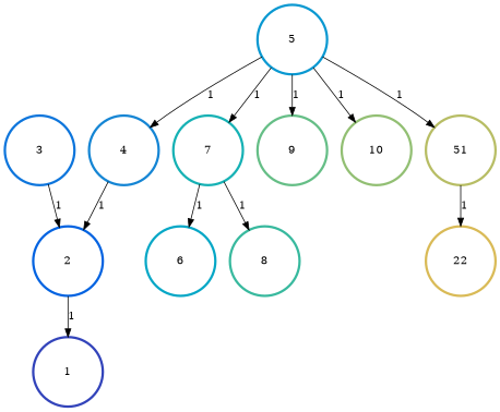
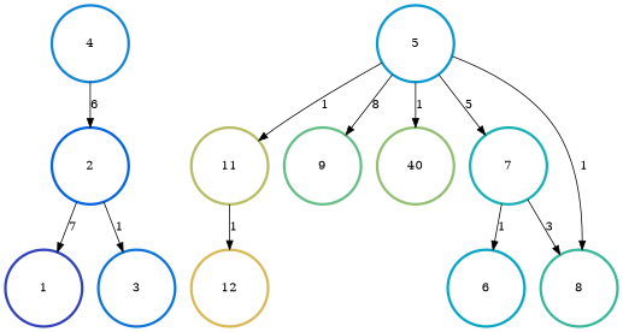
  digraph {
    rankdir=TB
    node [penwidth=3]
    edge [color=black penwidth=1]
    n1 [color="#3243BA" height=1.2 label=1 width=1.2]
    n2 [color="#0363E1" height=1.2 label=2 width=1.2]
    n3 [color="#0D75DC" height=1.2 label=3 width=1.2]
    n4 [color="#1485D4" height=1.2 label=4 width=1.2]
    n5 [color="#0998D1" height=1.2 label=5 width=1.2]
    n6 [color="#15B1B4" height=1.2 label=7 width=1.2]
    n7 [color="#65BE86" height=1.2 label=9 width=1.2]
-   n8 [color="#92BF73" height=1.2 label=10 width=1.2]
-   n9 [color="#B7BD64" height=1.2 label=51 width=1.2]
+   n8 [color="#92BF73" height=1.2 label=40 width=1.2]
+   n9 [color="#B7BD64" height=1.2 label=11 width=1.2]
    n10 [color="#06A7C6" height=1.2 label=6 width=1.2]
    n11 [color="#38B99E" height=1.2 label=8 width=1.2]
-   n12 [color="#D9BA56" height=1.2 label=22 width=1.2]
-   n2 -> n1 [label=1]
-   n3 -> n2 [label=1]
-   n4 -> n2 [label=1]
-   n5 -> n4 [label=1]
-   n5 -> n6 [label=1]
-   n5 -> n7 [label=1]
+   n12 [color="#D9BA56" height=1.2 label=12 width=1.2]
+   n2 -> n1 [label=7]
+   n2 -> n3 [label=1]
+   n4 -> n2 [label=6]
+   n5 -> n11 [label=1]
+   n5 -> n6 [label=5]
+   n5 -> n7 [label=8]
    n5 -> n8 [label=1]
    n5 -> n9 [label=1]
    n6 -> n10 [label=1]
-   n6 -> n11 [label=1]
+   n6 -> n11 [label=3]
    n9 -> n12 [label=1]
  }
